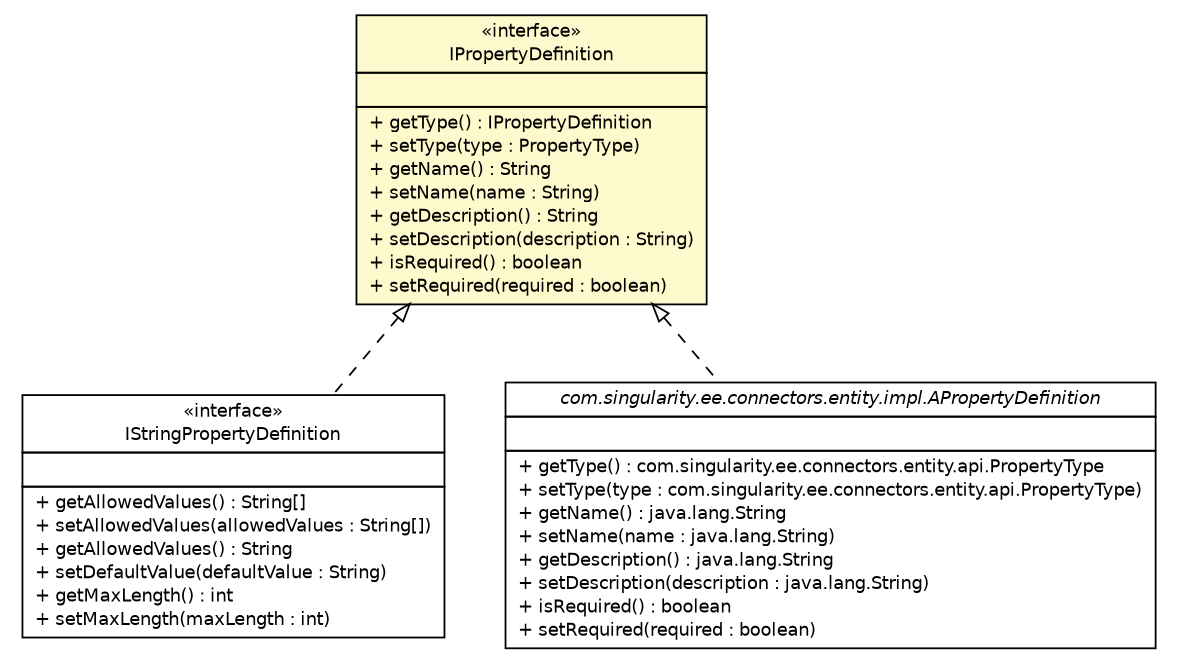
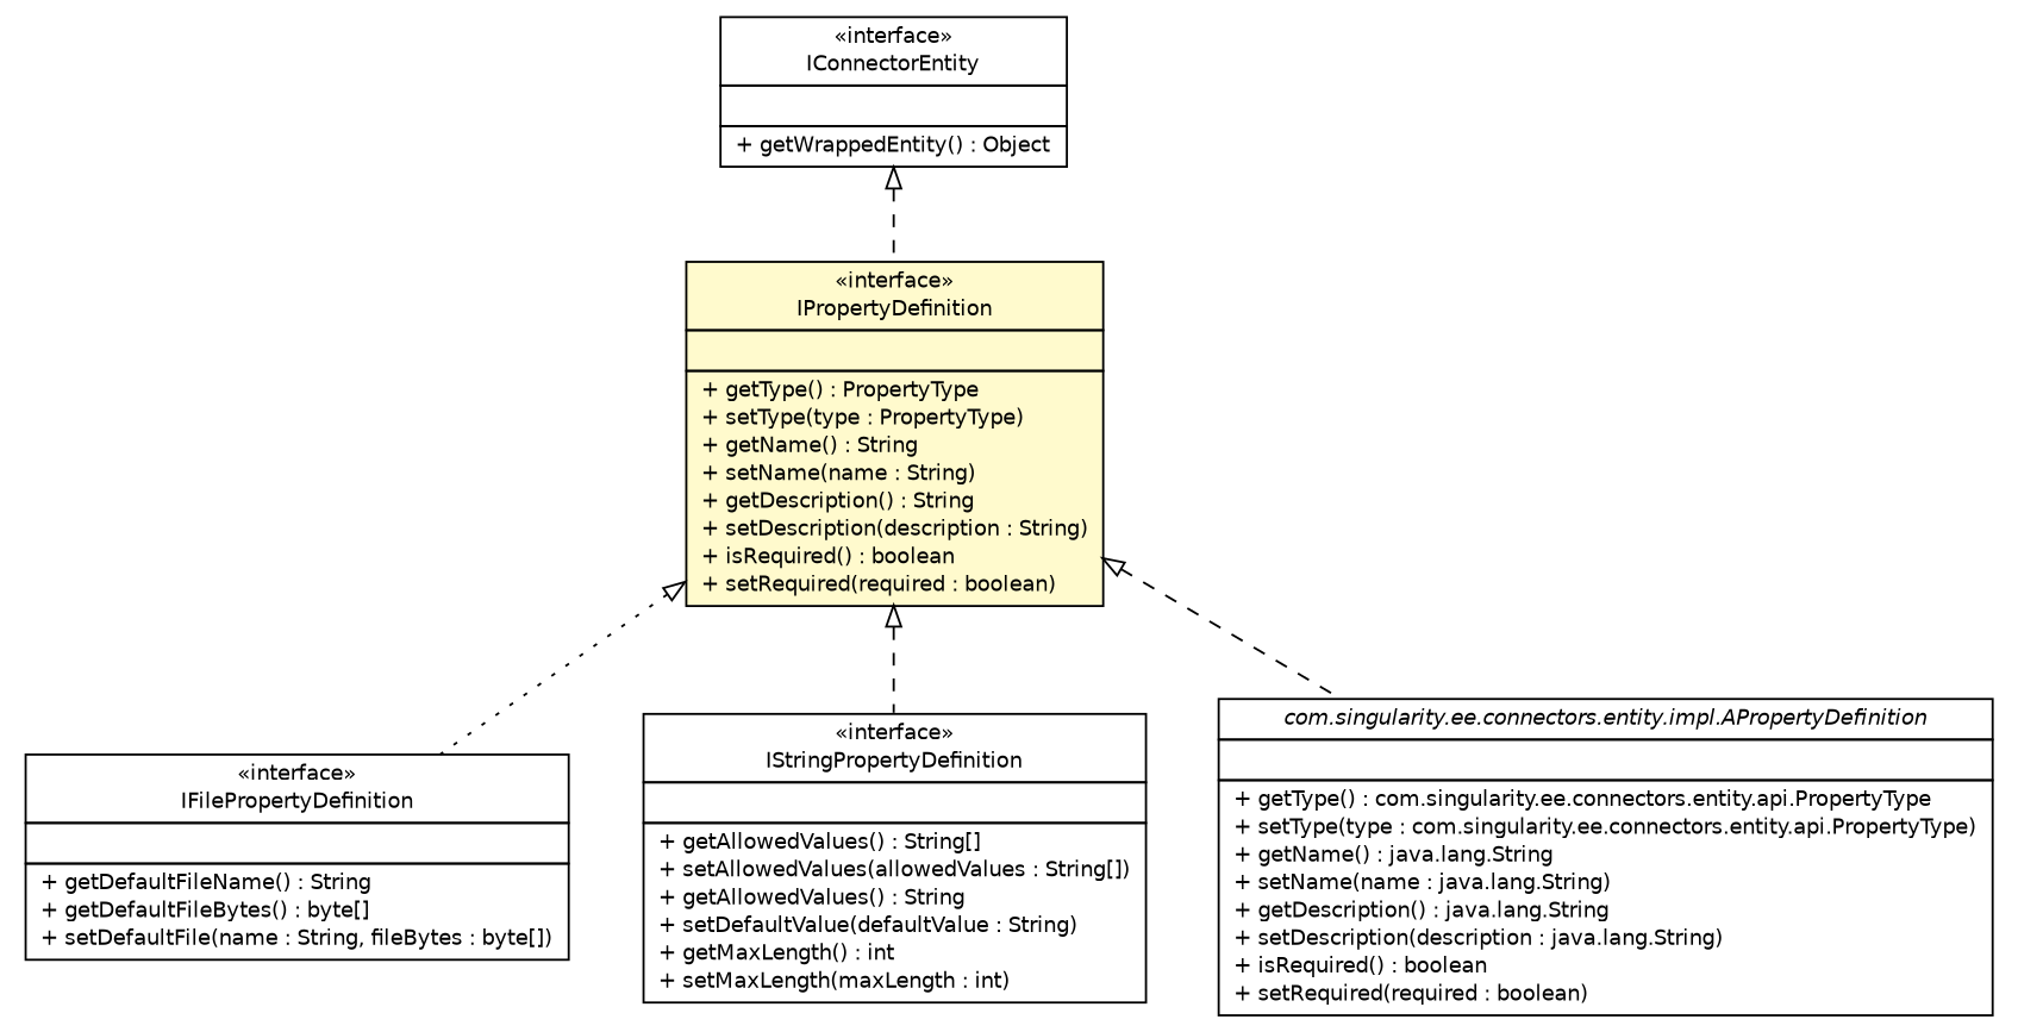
  digraph {
    nodesep=0.25
    ranksep=0.5
    node [fontcolor=black fontname=Helvetica fontsize=10.0 shape=plaintext]
    edge [arrowtail=empty dir=back fontname=Helvetica fontsize=10 headport=p labelfontname=Helvetica labelfontsize=10 style=dashed tailport=p]
-   n2 [label=<<table title="com.singularity.ee.connectors.entity.api.IPropertyDefinition" border="0" cellborder="1" cellspacing="0" cellpadding="2" port="p" bgcolor="lemonChiffon" href="./IPropertyDefinition.html"> 		<tr><td><table border="0" cellspacing="0" cellpadding="1"> <tr><td align="center" balign="center"> &#171;interface&#187; </td></tr> <tr><td align="center" balign="center"> IPropertyDefinition </td></tr> 		</table></td></tr> 		<tr><td><table border="0" cellspacing="0" cellpadding="1"> <tr><td align="left" balign="left">  </td></tr> 		</table></td></tr> 		<tr><td><table border="0" cellspacing="0" cellpadding="1"> <tr><td align="left" balign="left"> + getType() : IPropertyDefinition </td></tr> <tr><td align="left" balign="left"> + setType(type : PropertyType) </td></tr> <tr><td align="left" balign="left"> + getName() : String </td></tr> <tr><td align="left" balign="left"> + setName(name : String) </td></tr> <tr><td align="left" balign="left"> + getDescription() : String </td></tr> <tr><td align="left" balign="left"> + setDescription(description : String) </td></tr> <tr><td align="left" balign="left"> + isRequired() : boolean </td></tr> <tr><td align="left" balign="left"> + setRequired(required : boolean) </td></tr> 		</table></td></tr> 		</table>>]
+   n1 [label=<<table title="com.singularity.ee.connectors.entity.api.IConnectorEntity" border="0" cellborder="1" cellspacing="0" cellpadding="2" port="p" href="./IConnectorEntity.html"> 		<tr><td><table border="0" cellspacing="0" cellpadding="1"> <tr><td align="center" balign="center"> &#171;interface&#187; </td></tr> <tr><td align="center" balign="center"> IConnectorEntity </td></tr> 		</table></td></tr> 		<tr><td><table border="0" cellspacing="0" cellpadding="1"> <tr><td align="left" balign="left">  </td></tr> 		</table></td></tr> 		<tr><td><table border="0" cellspacing="0" cellpadding="1"> <tr><td align="left" balign="left"> + getWrappedEntity() : Object </td></tr> 		</table></td></tr> 		</table>>]
+   n2 [label=<<table title="com.singularity.ee.connectors.entity.api.IPropertyDefinition" border="0" cellborder="1" cellspacing="0" cellpadding="2" port="p" bgcolor="lemonChiffon" href="./IPropertyDefinition.html"> 		<tr><td><table border="0" cellspacing="0" cellpadding="1"> <tr><td align="center" balign="center"> &#171;interface&#187; </td></tr> <tr><td align="center" balign="center"> IPropertyDefinition </td></tr> 		</table></td></tr> 		<tr><td><table border="0" cellspacing="0" cellpadding="1"> <tr><td align="left" balign="left">  </td></tr> 		</table></td></tr> 		<tr><td><table border="0" cellspacing="0" cellpadding="1"> <tr><td align="left" balign="left"> + getType() : PropertyType </td></tr> <tr><td align="left" balign="left"> + setType(type : PropertyType) </td></tr> <tr><td align="left" balign="left"> + getName() : String </td></tr> <tr><td align="left" balign="left"> + setName(name : String) </td></tr> <tr><td align="left" balign="left"> + getDescription() : String </td></tr> <tr><td align="left" balign="left"> + setDescription(description : String) </td></tr> <tr><td align="left" balign="left"> + isRequired() : boolean </td></tr> <tr><td align="left" balign="left"> + setRequired(required : boolean) </td></tr> 		</table></td></tr> 		</table>>]
+   n3 [label=<<table title="com.singularity.ee.connectors.entity.api.IFilePropertyDefinition" border="0" cellborder="1" cellspacing="0" cellpadding="2" port="p" href="./IFilePropertyDefinition.html"> 		<tr><td><table border="0" cellspacing="0" cellpadding="1"> <tr><td align="center" balign="center"> &#171;interface&#187; </td></tr> <tr><td align="center" balign="center"> IFilePropertyDefinition </td></tr> 		</table></td></tr> 		<tr><td><table border="0" cellspacing="0" cellpadding="1"> <tr><td align="left" balign="left">  </td></tr> 		</table></td></tr> 		<tr><td><table border="0" cellspacing="0" cellpadding="1"> <tr><td align="left" balign="left"> + getDefaultFileName() : String </td></tr> <tr><td align="left" balign="left"> + getDefaultFileBytes() : byte[] </td></tr> <tr><td align="left" balign="left"> + setDefaultFile(name : String, fileBytes : byte[]) </td></tr> 		</table></td></tr> 		</table>>]
    n4 [label=<<table title="com.singularity.ee.connectors.entity.api.IStringPropertyDefinition" border="0" cellborder="1" cellspacing="0" cellpadding="2" port="p" href="./IStringPropertyDefinition.html"> 		<tr><td><table border="0" cellspacing="0" cellpadding="1"> <tr><td align="center" balign="center"> &#171;interface&#187; </td></tr> <tr><td align="center" balign="center"> IStringPropertyDefinition </td></tr> 		</table></td></tr> 		<tr><td><table border="0" cellspacing="0" cellpadding="1"> <tr><td align="left" balign="left">  </td></tr> 		</table></td></tr> 		<tr><td><table border="0" cellspacing="0" cellpadding="1"> <tr><td align="left" balign="left"> + getAllowedValues() : String[] </td></tr> <tr><td align="left" balign="left"> + setAllowedValues(allowedValues : String[]) </td></tr> <tr><td align="left" balign="left"> + getAllowedValues() : String </td></tr> <tr><td align="left" balign="left"> + setDefaultValue(defaultValue : String) </td></tr> <tr><td align="left" balign="left"> + getMaxLength() : int </td></tr> <tr><td align="left" balign="left"> + setMaxLength(maxLength : int) </td></tr> 		</table></td></tr> 		</table>>]
    n5 [label=<<table title="com.singularity.ee.connectors.entity.impl.APropertyDefinition" border="0" cellborder="1" cellspacing="0" cellpadding="2" port="p" href="../impl/APropertyDefinition.html"> 		<tr><td><table border="0" cellspacing="0" cellpadding="1"> <tr><td align="center" balign="center"><font face="Helvetica-Oblique"> com.singularity.ee.connectors.entity.impl.APropertyDefinition </font></td></tr> 		</table></td></tr> 		<tr><td><table border="0" cellspacing="0" cellpadding="1"> <tr><td align="left" balign="left">  </td></tr> 		</table></td></tr> 		<tr><td><table border="0" cellspacing="0" cellpadding="1"> <tr><td align="left" balign="left"> + getType() : com.singularity.ee.connectors.entity.api.PropertyType </td></tr> <tr><td align="left" balign="left"> + setType(type : com.singularity.ee.connectors.entity.api.PropertyType) </td></tr> <tr><td align="left" balign="left"> + getName() : java.lang.String </td></tr> <tr><td align="left" balign="left"> + setName(name : java.lang.String) </td></tr> <tr><td align="left" balign="left"> + getDescription() : java.lang.String </td></tr> <tr><td align="left" balign="left"> + setDescription(description : java.lang.String) </td></tr> <tr><td align="left" balign="left"> + isRequired() : boolean </td></tr> <tr><td align="left" balign="left"> + setRequired(required : boolean) </td></tr> 		</table></td></tr> 		</table>>]
+   n1 -> n2
+   n2 -> n3 [style=dotted]
    n2 -> n4
    n2 -> n5
  }
